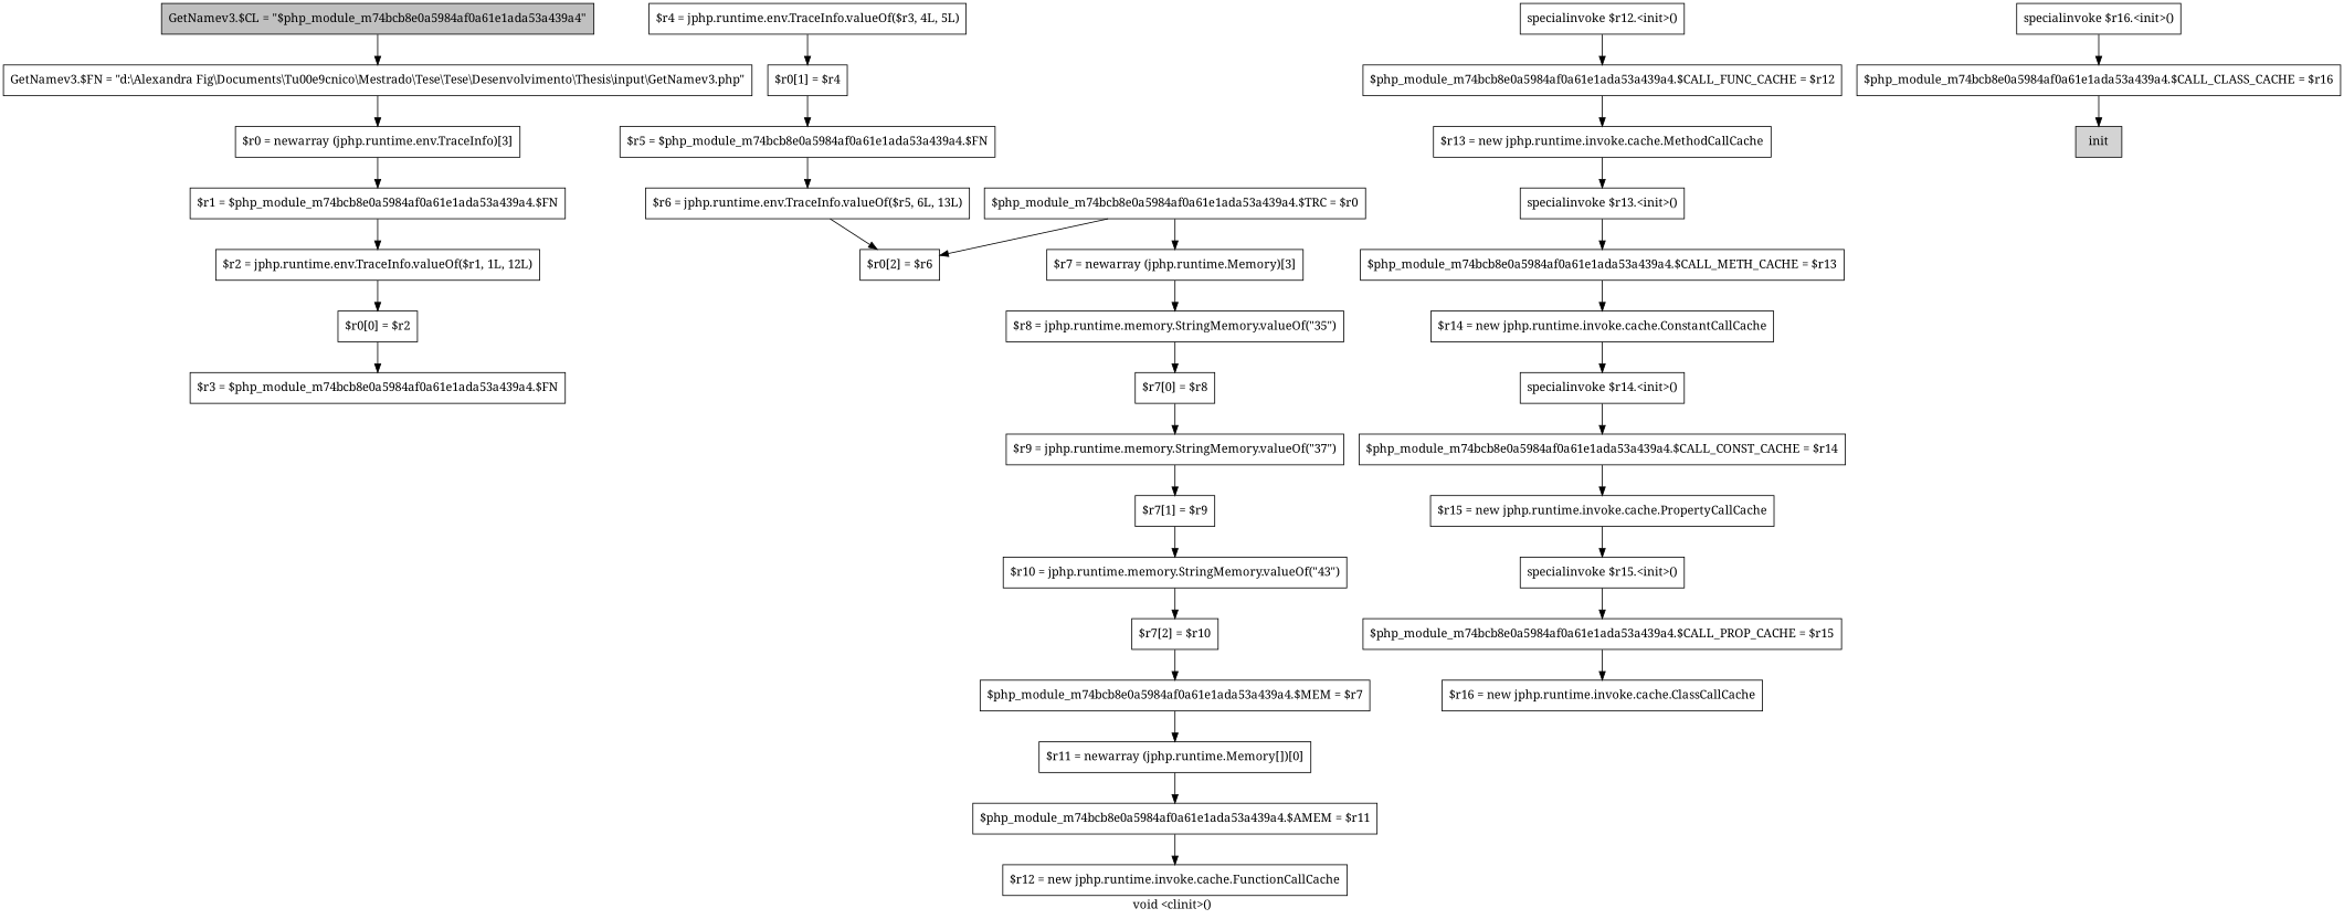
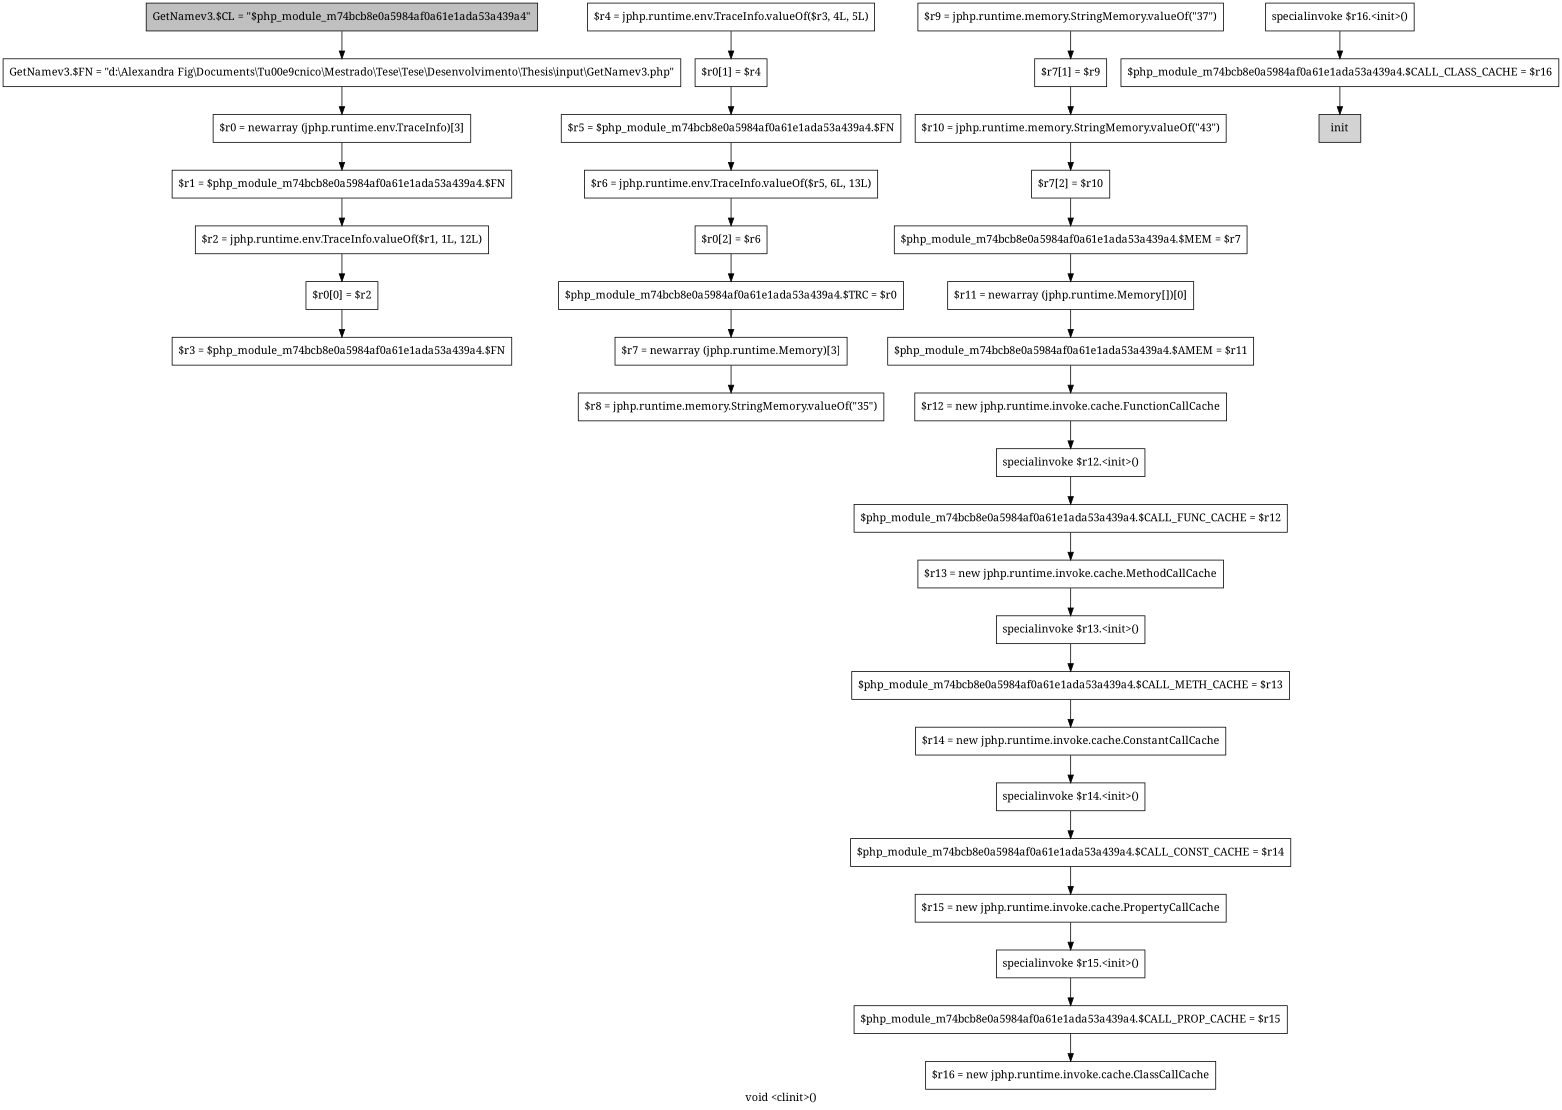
  digraph {
    fontname="Noto Serif"
    label="void <clinit>()"
    node [fontname="Noto Serif" shape=box]
    edge [fontname="Noto Serif"]
    n1 [fillcolor=gray label="GetNamev3.$CL = \"$php_module_m74bcb8e0a5984af0a61e1ada53a439a4\"" style=filled]
    n2 [label="GetNamev3.$FN = \"d:\\Alexandra Fig\\Documents\\T\u00e9cnico\\Mestrado\\Tese\\Tese\\Desenvolvimento\\Thesis\\input\\GetNamev3.php\""]
    n3 [label="$r0 = newarray (jphp.runtime.env.TraceInfo)[3]"]
    n4 [label="$r1 = $php_module_m74bcb8e0a5984af0a61e1ada53a439a4.$FN"]
    n5 [label="$r2 = jphp.runtime.env.TraceInfo.valueOf($r1, 1L, 12L)"]
    n6 [label="$r0[0] = $r2"]
    n7 [label="$r3 = $php_module_m74bcb8e0a5984af0a61e1ada53a439a4.$FN"]
    n8 [label="$r4 = jphp.runtime.env.TraceInfo.valueOf($r3, 4L, 5L)"]
    n9 [label="$r0[1] = $r4"]
    n10 [label="$r5 = $php_module_m74bcb8e0a5984af0a61e1ada53a439a4.$FN"]
    n11 [label="$r6 = jphp.runtime.env.TraceInfo.valueOf($r5, 6L, 13L)"]
    n12 [label="$r0[2] = $r6"]
    n13 [label="$php_module_m74bcb8e0a5984af0a61e1ada53a439a4.$TRC = $r0"]
    n14 [label="$r7 = newarray (jphp.runtime.Memory)[3]"]
    n15 [label="$r8 = jphp.runtime.memory.StringMemory.valueOf(\"35\")"]
-   n16 [label="$r7[0] = $r8"]
    n17 [label="$r9 = jphp.runtime.memory.StringMemory.valueOf(\"37\")"]
    n18 [label="$r7[1] = $r9"]
    n19 [label="$r10 = jphp.runtime.memory.StringMemory.valueOf(\"43\")"]
    n20 [label="$r7[2] = $r10"]
    n21 [label="$php_module_m74bcb8e0a5984af0a61e1ada53a439a4.$MEM = $r7"]
    n22 [label="$r11 = newarray (jphp.runtime.Memory[])[0]"]
    n23 [label="$php_module_m74bcb8e0a5984af0a61e1ada53a439a4.$AMEM = $r11"]
    n24 [label="$r12 = new jphp.runtime.invoke.cache.FunctionCallCache"]
    n25 [label="specialinvoke $r12.<init>()"]
    n26 [label="$php_module_m74bcb8e0a5984af0a61e1ada53a439a4.$CALL_FUNC_CACHE = $r12"]
    n27 [label="$r13 = new jphp.runtime.invoke.cache.MethodCallCache"]
    n28 [label="specialinvoke $r13.<init>()"]
    n29 [label="$php_module_m74bcb8e0a5984af0a61e1ada53a439a4.$CALL_METH_CACHE = $r13"]
    n30 [label="$r14 = new jphp.runtime.invoke.cache.ConstantCallCache"]
    n31 [label="specialinvoke $r14.<init>()"]
    n32 [label="$php_module_m74bcb8e0a5984af0a61e1ada53a439a4.$CALL_CONST_CACHE = $r14"]
    n33 [label="$r15 = new jphp.runtime.invoke.cache.PropertyCallCache"]
    n34 [label="specialinvoke $r15.<init>()"]
    n35 [label="$php_module_m74bcb8e0a5984af0a61e1ada53a439a4.$CALL_PROP_CACHE = $r15"]
    n36 [label="$r16 = new jphp.runtime.invoke.cache.ClassCallCache"]
    n37 [label="specialinvoke $r16.<init>()"]
    n38 [label="$php_module_m74bcb8e0a5984af0a61e1ada53a439a4.$CALL_CLASS_CACHE = $r16"]
    n39 [fillcolor=lightgray label=init style=filled]
    n1 -> n2
    n2 -> n3
    n3 -> n4
    n4 -> n5
    n5 -> n6
    n6 -> n7
    n8 -> n9
    n9 -> n10
    n10 -> n11
    n11 -> n12
-   n13 -> n12
+   n12 -> n13
    n13 -> n14
    n14 -> n15
-   n15 -> n16
-   n16 -> n17
    n17 -> n18
    n18 -> n19
    n19 -> n20
    n20 -> n21
    n21 -> n22
    n22 -> n23
    n23 -> n24
+   n24 -> n25
    n25 -> n26
    n26 -> n27
    n27 -> n28
    n28 -> n29
    n29 -> n30
    n30 -> n31
    n31 -> n32
    n32 -> n33
    n33 -> n34
    n34 -> n35
    n35 -> n36
    n37 -> n38
    n38 -> n39
  }
